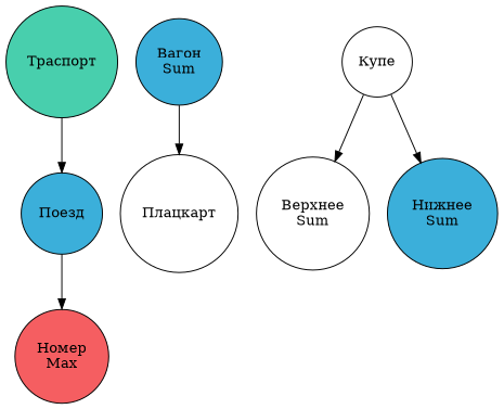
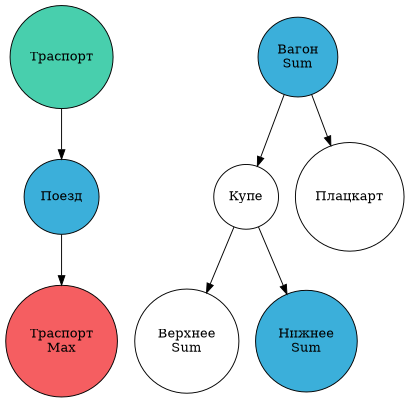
  digraph {
    rankdir=TB
    node [fillcolor="#3bafda" fontcolor="#000000" shape=circle style=filled]
    n1 [fillcolor="#48cfad" label="Траспорт"]
    n2 [label="Поезд"]
-   n3 [fillcolor="#f55e61" label="Номер\nMax"]
+   n3 [fillcolor="#f55e61" label="Траспорт\nMax"]
    n4 [label="Вагон\nSum"]
    n5 [fillcolor="#ffffff" label="Купе"]
    n6 [fillcolor="#ffffff" label="Плацкарт"]
    n7 [fillcolor="#ffffff" label="Верхнее\nSum"]
    n8 [label="Нижнее\nSum"]
    n1 -> n2
    n2 -> n3
+   n4 -> n5
    n4 -> n6
    n5 -> n7
    n5 -> n8
  }
